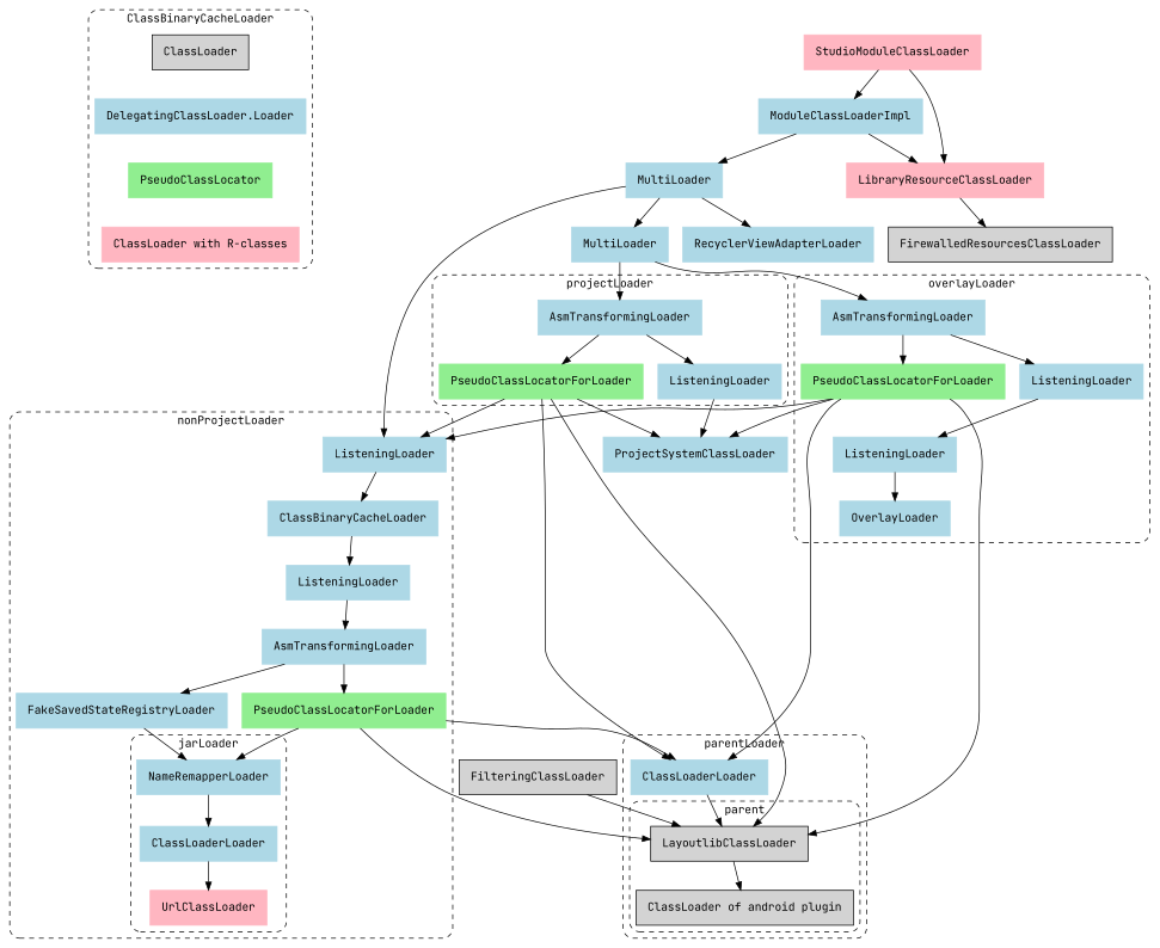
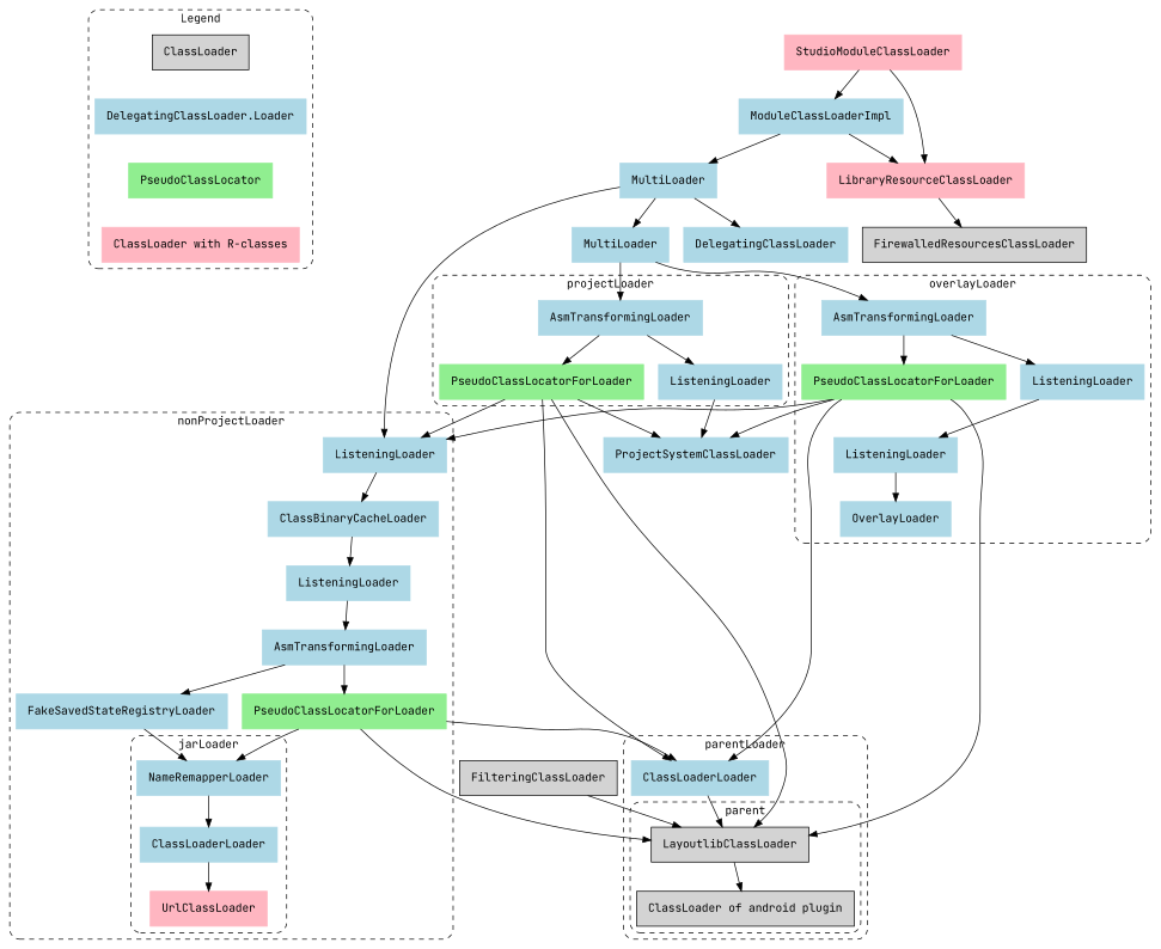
  digraph {
    compound=true
    fontname="JetBrains Mono"
    node [fontname="JetBrains Mono" margin=0.2 shape=box style=filled color=lightblue]
    edge [fontname="JetBrains Mono"]
    ClassLoader [color=""]
    "DelegatingClassLoader.Loader"
    PseudoClassLocator [color=lightgreen]
    "ClassLoader with R-classes" [color=lightpink]
    "ClassLoader of android plugin" [color=""]
    LayoutlibClassLoader [color=""]
    n7 [label=ClassLoaderLoader]
    UrlClassLoader [color=lightpink]
    n9 [label=ClassLoaderLoader]
    NameRemapperLoader
    FakeSavedStateRegistryLoader
    n12 [color=lightgreen label=PseudoClassLocatorForLoader]
    n13 [label=AsmTransformingLoader]
    n14 [label=ListeningLoader]
    ClassBinaryCacheLoader
    n16 [label=ListeningLoader]
    n17 [label=ListeningLoader]
    n18 [color=lightgreen label=PseudoClassLocatorForLoader]
    n19 [label=AsmTransformingLoader]
    OverlayLoader
    n21 [label=ListeningLoader]
    n22 [label=ListeningLoader]
    n23 [color=lightgreen label=PseudoClassLocatorForLoader]
    n24 [label=AsmTransformingLoader]
    ProjectSystemClassLoader
    FilteringClassLoader [color=""]
    FirewalledResourcesClassLoader [color=""]
    MultiLoader
    n29 [label=MultiLoader]
-   RecyclerViewAdapterLoader
+   RecyclerViewAdapterLoader [label=DelegatingClassLoader]
    ModuleClassLoaderImpl
    LibraryResourceClassLoader [color=lightpink]
    StudioModuleClassLoader [color=lightpink]
    subgraph sub_1 {
      ClassLoader
      "DelegatingClassLoader.Loader"
      PseudoClassLocator
      "ClassLoader with R-classes"
    }
    subgraph cluster_2 {
      label=parentLoader
      style="dashed, rounded"
      n7
      subgraph cluster_3 {
        label=parent
        style="dashed, rounded"
        "ClassLoader of android plugin"
        LayoutlibClassLoader
      }
    }
    subgraph cluster_4 {
      label=nonProjectLoader
      style="dashed, rounded"
      FakeSavedStateRegistryLoader
      n12
      n13
      n14
      ClassBinaryCacheLoader
      n16
      subgraph cluster_5 {
        label=jarLoader
        style="dashed, rounded"
        UrlClassLoader
        n9
        NameRemapperLoader
      }
    }
    subgraph cluster_6 {
      label=projectLoader
      style="dashed, rounded"
      n17
      n18
      n19
    }
    subgraph cluster_7 {
      label=overlayLoader
      style="dashed, rounded"
      OverlayLoader
      n21
      n22
      n23
      n24
    }
    subgraph cluster_8 {
-     label=ClassBinaryCacheLoader
+     label=Legend
      style="dashed, rounded"
      ClassLoader
      "DelegatingClassLoader.Loader"
      PseudoClassLocator
      "ClassLoader with R-classes"
    }
    ClassLoader -> "DelegatingClassLoader.Loader" [arrowhead=none style=invisible]
    "DelegatingClassLoader.Loader" -> PseudoClassLocator [arrowhead=none style=invisible]
    PseudoClassLocator -> "ClassLoader with R-classes" [arrowhead=none style=invisible]
    LayoutlibClassLoader -> "ClassLoader of android plugin"
    n7 -> LayoutlibClassLoader
    n9 -> UrlClassLoader
    NameRemapperLoader -> n9
    FakeSavedStateRegistryLoader -> NameRemapperLoader
    n12 -> LayoutlibClassLoader
    n12 -> n7
    n12 -> NameRemapperLoader
    n13 -> FakeSavedStateRegistryLoader
    n13 -> n12
    n14 -> n13
    ClassBinaryCacheLoader -> n14
    n16 -> ClassBinaryCacheLoader
    n17 -> ProjectSystemClassLoader
    n18 -> LayoutlibClassLoader
    n18 -> n7
    n18 -> n16
    n18 -> ProjectSystemClassLoader
    n19 -> n17
    n19 -> n18
    n21 -> OverlayLoader
    n22 -> n21
    n23 -> LayoutlibClassLoader
    n23 -> n7
    n23 -> n16
    n23 -> ProjectSystemClassLoader
    n24 -> n22
    n24 -> n23
    FilteringClassLoader -> LayoutlibClassLoader
    MultiLoader -> n19
    MultiLoader -> n24
    n29 -> n16
    n29 -> MultiLoader
    n29 -> RecyclerViewAdapterLoader
    ModuleClassLoaderImpl -> n29
    ModuleClassLoaderImpl -> LibraryResourceClassLoader
    LibraryResourceClassLoader -> FirewalledResourcesClassLoader
    StudioModuleClassLoader -> ModuleClassLoaderImpl
    StudioModuleClassLoader -> LibraryResourceClassLoader
  }
